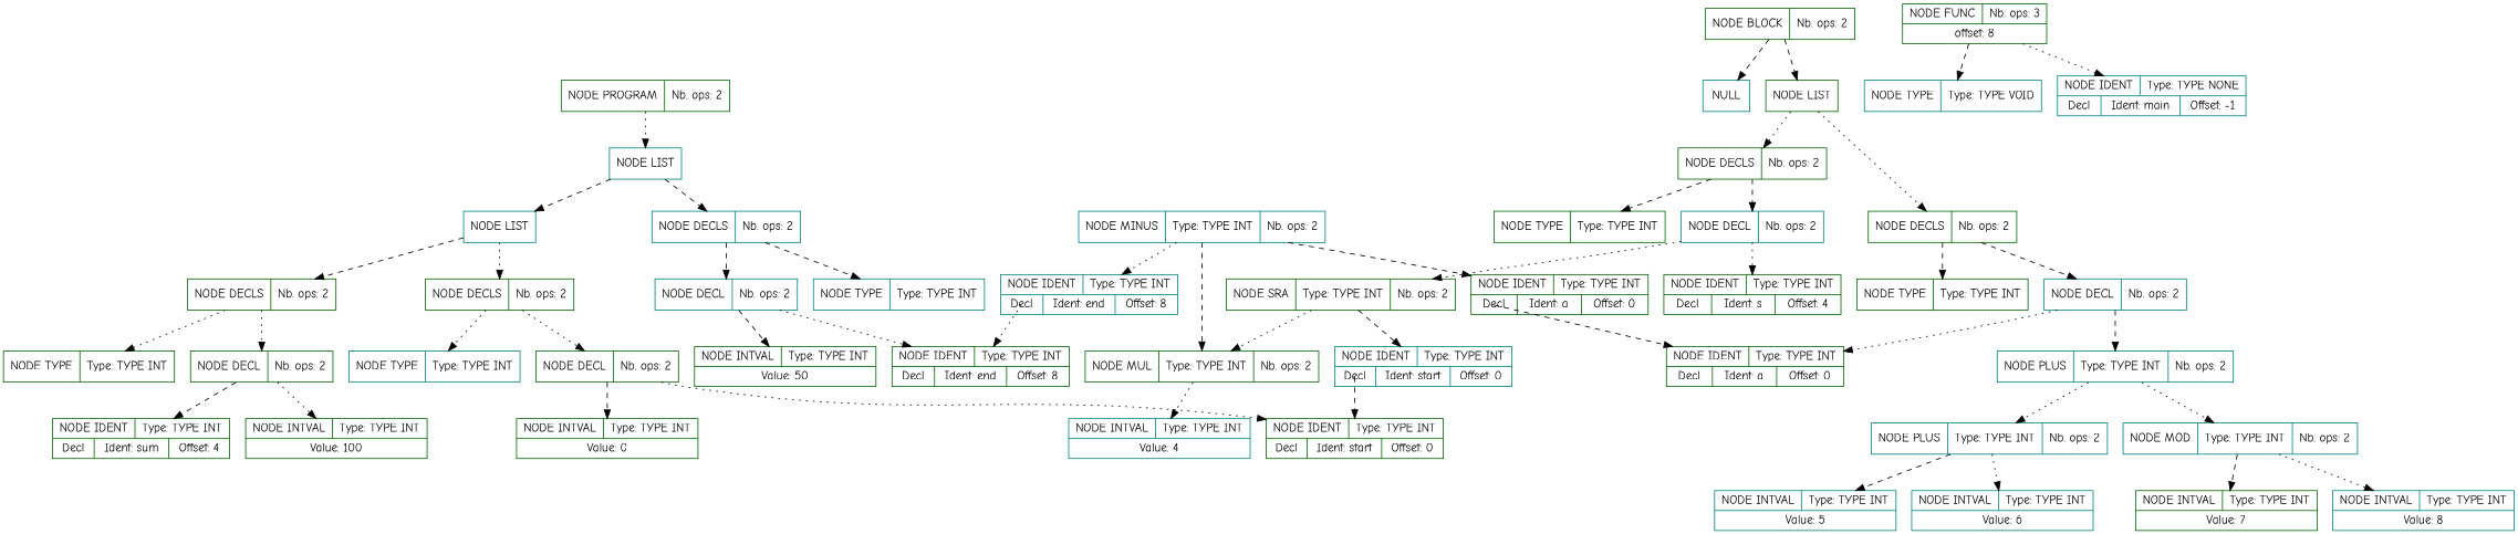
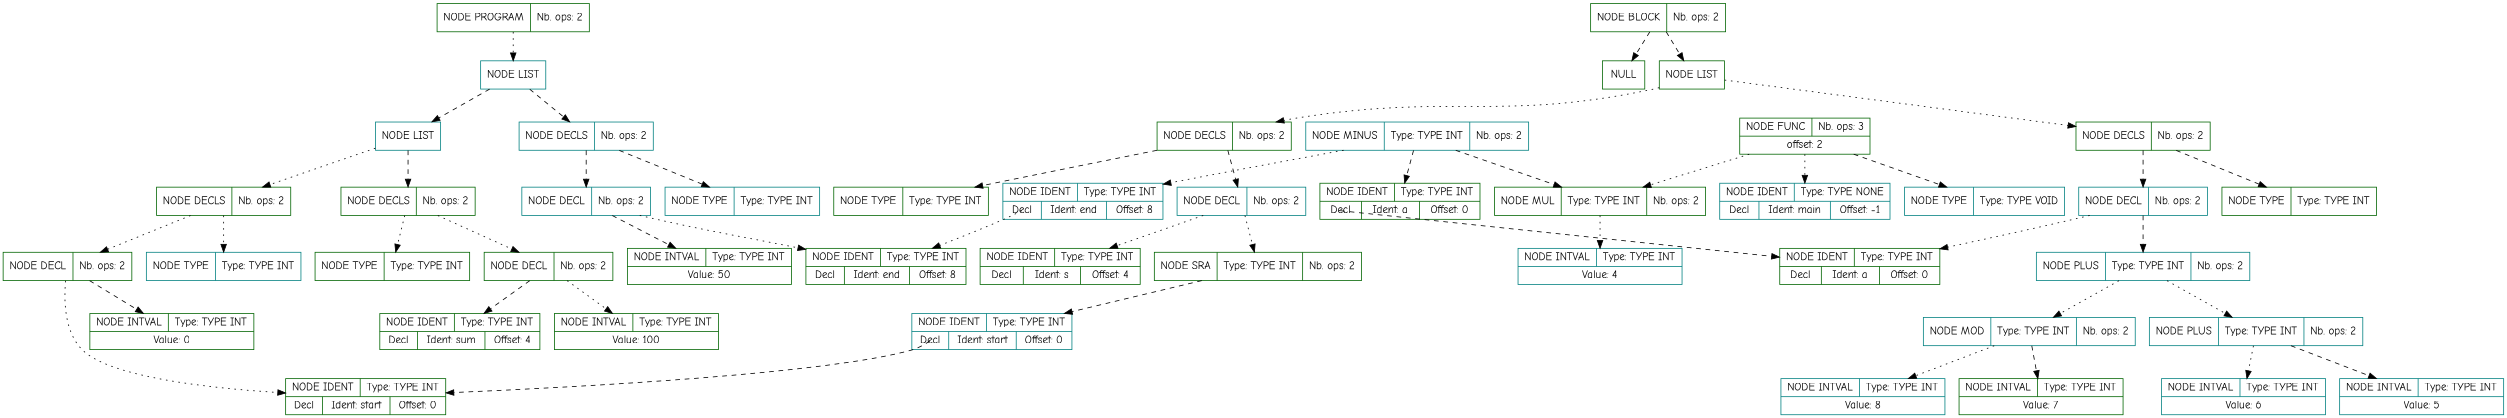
  digraph {
    fontname="Comic Neue"
    node [color=darkgreen fontname="Comic Neue" shape=record]
    edge [fontname="Comic Neue" style=dotted tailclip=true]
    n1 [label="{{NODE PROGRAM|Nb. ops: 2}}"]
    n2 [color=teal label="{{NODE LIST}}"]
    n3 [color=teal label="{{NODE LIST}}"]
    n4 [color=teal label="{{NODE DECLS|Nb. ops: 2}}"]
-   n5 [label="{{NODE FUNC|Nb. ops: 3}|{offset: 8}}"]
+   n5 [label="{{NODE FUNC|Nb. ops: 3}|{offset: 2}}"]
    n6 [color=teal label="{{NODE TYPE|Type: TYPE VOID}}"]
    n7 [color=teal label="{{NODE IDENT|Type: TYPE NONE}|{<decl>Decl      |Ident: main|Offset: -1}}"]
    n8 [label="{{NODE DECLS|Nb. ops: 2}}"]
    n9 [label="{{NODE DECLS|Nb. ops: 2}}"]
    n10 [color=teal label="{{NODE TYPE|Type: TYPE INT}}"]
    n11 [color=teal label="{{NODE DECL|Nb. ops: 2}}"]
    n12 [color=teal label="{{NODE TYPE|Type: TYPE INT}}"]
    n13 [label="{{NODE DECL|Nb. ops: 2}}"]
    n14 [label="{{NODE TYPE|Type: TYPE INT}}"]
    n15 [label="{{NODE DECL|Nb. ops: 2}}"]
    n16 [label="{{NODE IDENT|Type: TYPE INT}|{<decl>Decl      |Ident: start|Offset: 0}}"]
    n17 [label="{{NODE INTVAL|Type: TYPE INT}|{Value: 0}}"]
    n18 [label="{{NODE IDENT|Type: TYPE INT}|{<decl>Decl      |Ident: sum|Offset: 4}}"]
    n19 [label="{{NODE INTVAL|Type: TYPE INT}|{Value: 100}}"]
    n20 [label="{{NODE IDENT|Type: TYPE INT}|{<decl>Decl      |Ident: end|Offset: 8}}"]
    n21 [label="{{NODE INTVAL|Type: TYPE INT}|{Value: 50}}"]
    n22 [label="{{NODE BLOCK|Nb. ops: 2}}"]
    n23 [label="{{NODE LIST}}"]
-   n24 [color=teal label="{{NULL}}"]
+   n24 [label="{{NULL}}"]
    n25 [label="{{NODE DECLS|Nb. ops: 2}}"]
    n26 [label="{{NODE DECLS|Nb. ops: 2}}"]
    n27 [label="{{NODE TYPE|Type: TYPE INT}}"]
    n28 [color=teal label="{{NODE DECL|Nb. ops: 2}}"]
    n29 [label="{{NODE TYPE|Type: TYPE INT}}"]
    n30 [color=teal label="{{NODE DECL|Nb. ops: 2}}"]
    n31 [label="{{NODE IDENT|Type: TYPE INT}|{<decl>Decl      |Ident: a|Offset: 0}}"]
    n32 [color=teal label="{{NODE PLUS|Type: TYPE INT|Nb. ops: 2}}"]
    n33 [color=teal label="{{NODE PLUS|Type: TYPE INT|Nb. ops: 2}}"]
    n34 [color=teal label="{{NODE MOD|Type: TYPE INT|Nb. ops: 2}}"]
    n35 [color=teal label="{{NODE INTVAL|Type: TYPE INT}|{Value: 5}}"]
    n36 [color=teal label="{{NODE INTVAL|Type: TYPE INT}|{Value: 6}}"]
    n37 [label="{{NODE INTVAL|Type: TYPE INT}|{Value: 7}}"]
    n38 [color=teal label="{{NODE INTVAL|Type: TYPE INT}|{Value: 8}}"]
    n39 [label="{{NODE IDENT|Type: TYPE INT}|{<decl>Decl      |Ident: s|Offset: 4}}"]
    n40 [label="{{NODE SRA|Type: TYPE INT|Nb. ops: 2}}"]
    n41 [color=teal label="{{NODE IDENT|Type: TYPE INT}|{<decl>Decl      |Ident: start|Offset: 0}}"]
    n42 [label="{{NODE MUL|Type: TYPE INT|Nb. ops: 2}}"]
    n43 [color=teal label="{{NODE INTVAL|Type: TYPE INT}|{Value: 4}}"]
    n44 [color=teal label="{{NODE MINUS|Type: TYPE INT|Nb. ops: 2}}"]
    n45 [label="{{NODE IDENT|Type: TYPE INT}|{<decl>Decl      |Ident: a|Offset: 0}}"]
    n46 [color=teal label="{{NODE IDENT|Type: TYPE INT}|{<decl>Decl      |Ident: end|Offset: 8}}"]
    n1 -> n2
    n2 -> n3 [style=dashed]
    n2 -> n4 [style=dashed]
    n3 -> n8
    n3 -> n9 [style=dashed]
    n4 -> n10 [style=dashed]
    n4 -> n11 [style=dashed]
    n5 -> n6 [style=dashed]
    n5 -> n7
    n8 -> n12
    n8 -> n13
    n9 -> n14
    n9 -> n15
    n11 -> n20
    n11 -> n21 [style=dashed]
    n13 -> n16
    n13 -> n17 [style=dashed]
    n15 -> n18 [style=dashed]
    n15 -> n19
    n22 -> n23 [style=dashed]
    n22 -> n24 [style=dashed]
    n23 -> n25
    n23 -> n26
    n25 -> n27 [style=dashed]
    n25 -> n28 [style=dashed]
    n26 -> n29 [style=dashed]
    n26 -> n30 [style=dashed]
    n28 -> n31
    n28 -> n32 [style=dashed]
    n30 -> n39
    n30 -> n40
    n32 -> n33
    n32 -> n34
    n33 -> n35 [style=dashed]
    n33 -> n36
    n34 -> n37 [style=dashed]
    n34 -> n38
    n40 -> n41 [style=dashed]
-   n40 -> n42
+   n5 -> n42
    n41 -> n16 [style=dashed tailclip=false tailport="decl:c"]
    n42 -> n43
    n44 -> n42 [style=dashed]
    n44 -> n45 [style=dashed]
    n44 -> n46
    n45 -> n31 [style=dashed tailclip=false tailport="decl:c"]
    n46 -> n20 [tailclip=false tailport="decl:c"]
  }
